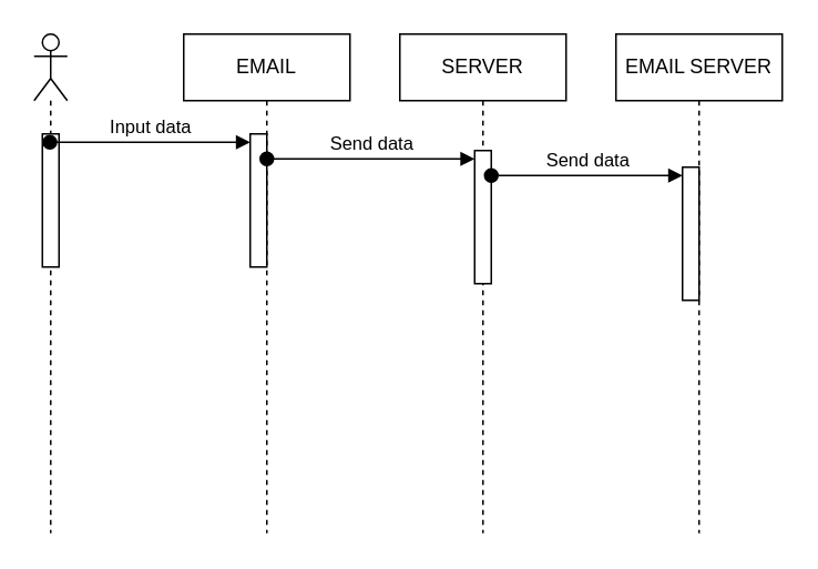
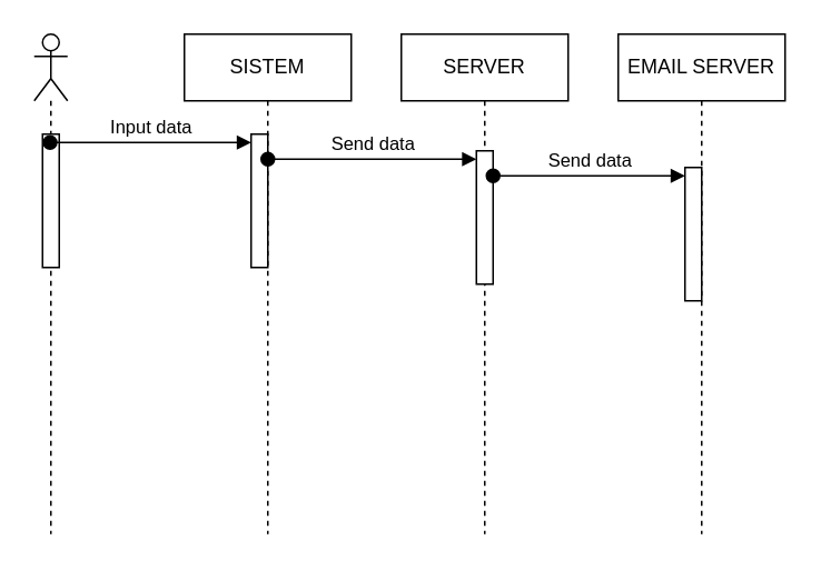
  <mxCell id="0" />
  <mxCell id="1" parent="0" />
  <mxCell id="2" value="" style="shape=umlLifeline;perimeter=lifelinePerimeter;whiteSpace=wrap;html=1;container=1;dropTarget=0;collapsible=0;recursiveResize=0;outlineConnect=0;portConstraint=eastwest;newEdgeStyle={&quot;curved&quot;:0,&quot;rounded&quot;:0};participant=umlActor;" vertex="1" parent="1"><mxGeometry x="20" y="20" width="20" height="300" as="geometry" /></mxCell>
  <mxCell id="3" value="" style="html=1;points=[[0,0,0,0,5],[0,1,0,0,-5],[1,0,0,0,5],[1,1,0,0,-5]];perimeter=orthogonalPerimeter;outlineConnect=0;targetShapes=umlLifeline;portConstraint=eastwest;newEdgeStyle={&quot;curved&quot;:0,&quot;rounded&quot;:0};" vertex="1" parent="2"><mxGeometry x="5" y="60" width="10" height="80" as="geometry" /></mxCell>
- <mxCell id="4" value="EMAIL" style="shape=umlLifeline;perimeter=lifelinePerimeter;whiteSpace=wrap;html=1;container=1;dropTarget=0;collapsible=0;recursiveResize=0;outlineConnect=0;portConstraint=eastwest;newEdgeStyle={&quot;curved&quot;:0,&quot;rounded&quot;:0};" vertex="1" parent="1"><mxGeometry x="110" y="20" width="100" height="300" as="geometry" /></mxCell>
+ <mxCell id="4" value="SISTEM" style="shape=umlLifeline;perimeter=lifelinePerimeter;whiteSpace=wrap;html=1;container=1;dropTarget=0;collapsible=0;recursiveResize=0;outlineConnect=0;portConstraint=eastwest;newEdgeStyle={&quot;curved&quot;:0,&quot;rounded&quot;:0};" vertex="1" parent="1"><mxGeometry x="110" y="20" width="100" height="300" as="geometry" /></mxCell>
  <mxCell id="5" value="" style="html=1;points=[[0,0,0,0,5],[0,1,0,0,-5],[1,0,0,0,5],[1,1,0,0,-5]];perimeter=orthogonalPerimeter;outlineConnect=0;targetShapes=umlLifeline;portConstraint=eastwest;newEdgeStyle={&quot;curved&quot;:0,&quot;rounded&quot;:0};" vertex="1" parent="4"><mxGeometry x="40" y="60" width="10" height="80" as="geometry" /></mxCell>
  <mxCell id="6" value="Input data" style="html=1;verticalAlign=bottom;startArrow=oval;endArrow=block;startSize=8;curved=0;rounded=0;entryX=0;entryY=0;entryDx=0;entryDy=5;" edge="1" target="5" parent="1" source="2"><mxGeometry relative="1" as="geometry"><mxPoint x="50" y="85" as="sourcePoint" /></mxGeometry></mxCell>
  <mxCell id="7" value="SERVER" style="shape=umlLifeline;perimeter=lifelinePerimeter;whiteSpace=wrap;html=1;container=1;dropTarget=0;collapsible=0;recursiveResize=0;outlineConnect=0;portConstraint=eastwest;newEdgeStyle={&quot;curved&quot;:0,&quot;rounded&quot;:0};" vertex="1" parent="1"><mxGeometry x="240" y="20" width="100" height="300" as="geometry" /></mxCell>
  <mxCell id="8" value="" style="html=1;points=[[0,0,0,0,5],[0,1,0,0,-5],[1,0,0,0,5],[1,1,0,0,-5]];perimeter=orthogonalPerimeter;outlineConnect=0;targetShapes=umlLifeline;portConstraint=eastwest;newEdgeStyle={&quot;curved&quot;:0,&quot;rounded&quot;:0};" vertex="1" parent="7"><mxGeometry x="45" y="70" width="10" height="80" as="geometry" /></mxCell>
  <mxCell id="9" value="Send data" style="html=1;verticalAlign=bottom;startArrow=oval;endArrow=block;startSize=8;curved=0;rounded=0;entryX=0;entryY=0;entryDx=0;entryDy=5;" edge="1" target="8" parent="1" source="5"><mxGeometry relative="1" as="geometry"><mxPoint x="215" y="95" as="sourcePoint" /></mxGeometry></mxCell>
  <mxCell id="10" value="EMAIL SERVER" style="shape=umlLifeline;perimeter=lifelinePerimeter;whiteSpace=wrap;html=1;container=1;dropTarget=0;collapsible=0;recursiveResize=0;outlineConnect=0;portConstraint=eastwest;newEdgeStyle={&quot;curved&quot;:0,&quot;rounded&quot;:0};" vertex="1" parent="1"><mxGeometry x="370" y="20" width="100" height="300" as="geometry" /></mxCell>
  <mxCell id="11" value="" style="html=1;points=[[0,0,0,0,5],[0,1,0,0,-5],[1,0,0,0,5],[1,1,0,0,-5]];perimeter=orthogonalPerimeter;outlineConnect=0;targetShapes=umlLifeline;portConstraint=eastwest;newEdgeStyle={&quot;curved&quot;:0,&quot;rounded&quot;:0};" vertex="1" parent="10"><mxGeometry x="40" y="80" width="10" height="80" as="geometry" /></mxCell>
  <mxCell id="12" value="Send data" style="html=1;verticalAlign=bottom;startArrow=oval;endArrow=block;startSize=8;curved=0;rounded=0;entryX=0;entryY=0;entryDx=0;entryDy=5;" edge="1" target="11" parent="1" source="8"><mxGeometry relative="1" as="geometry"><mxPoint x="340" y="105" as="sourcePoint" /></mxGeometry></mxCell>
